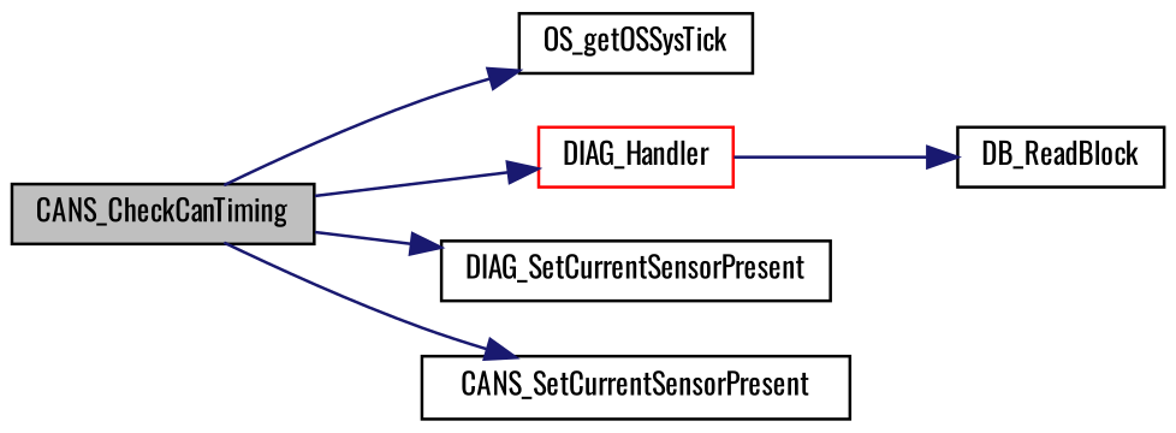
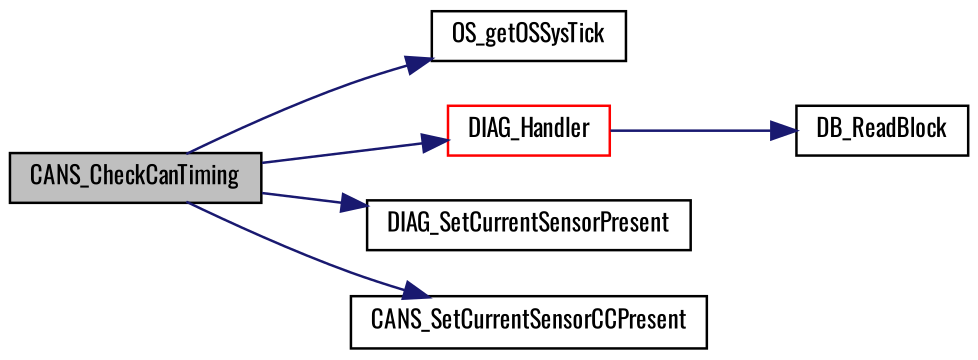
  digraph {
    fontname=Oswald
    rankdir=LR
    node [color=black fillcolor=white fontname=Oswald fontsize=10 shape=record style=filled]
    edge [color=midnightblue fontname=Oswald fontsize=10 labelfontname=Helvetica labelfontsize=10 style=solid]
    n1 [fillcolor=grey75 fontcolor=black height=0.2 label=CANS_CheckCanTiming width=0.4]
    n2 [height=0.2 label=OS_getOSSysTick width=0.4]
    n3 [color=red height=0.2 label=DIAG_Handler width=0.4]
    n4 [height=0.2 label=DIAG_SetCurrentSensorPresent width=0.4]
-   n5 [height=0.2 label=CANS_SetCurrentSensorPresent width=0.4]
+   n5 [height=0.2 label=CANS_SetCurrentSensorCCPresent width=0.4]
    n6 [height=0.2 label=DB_ReadBlock width=0.4]
    n1 -> n2
    n1 -> n3
    n1 -> n4
    n1 -> n5
    n3 -> n6
  }
